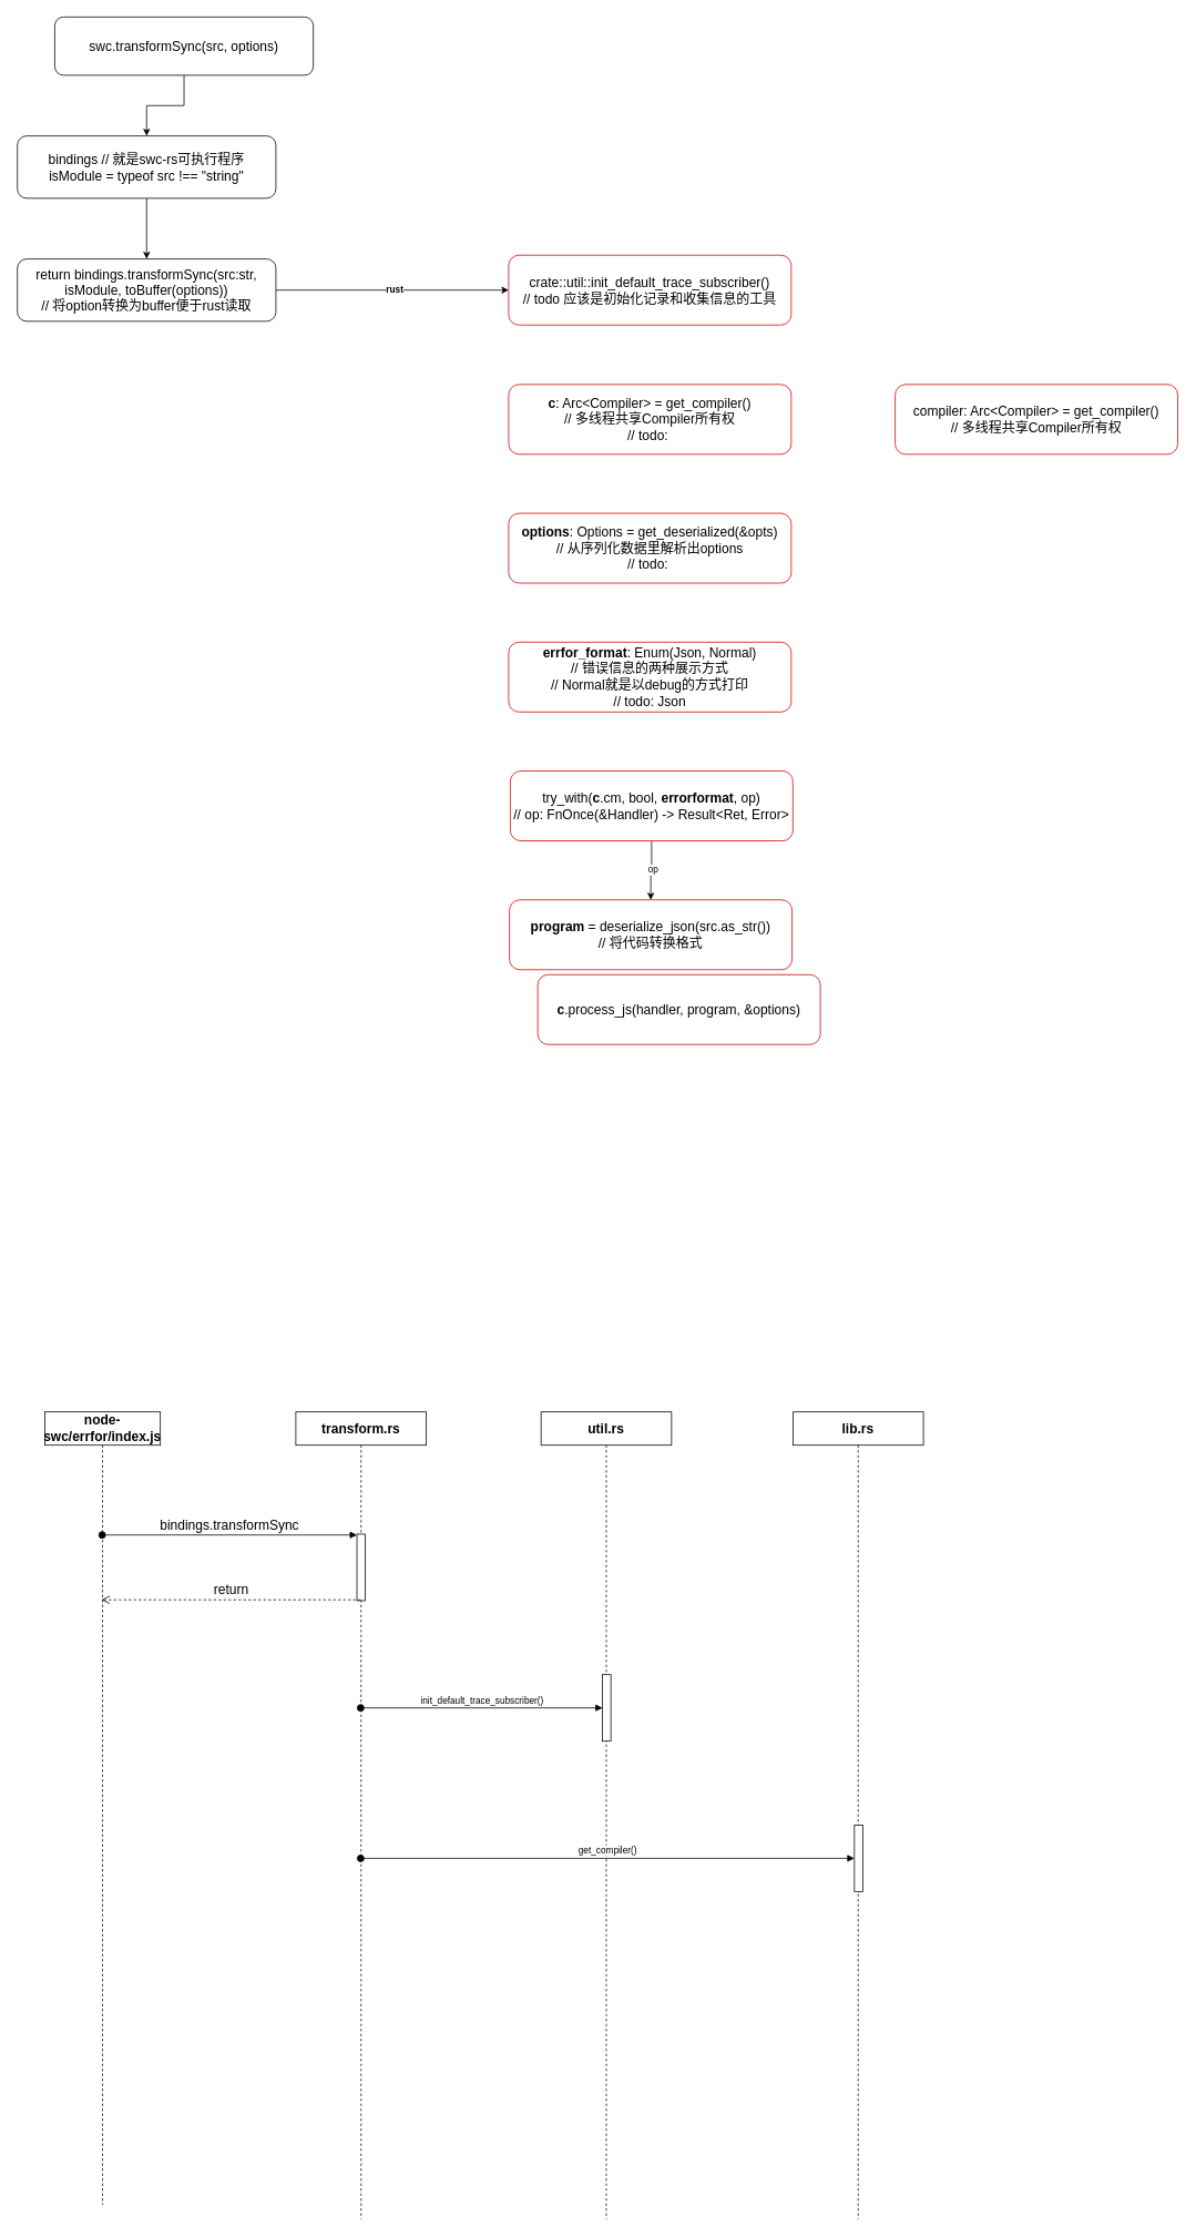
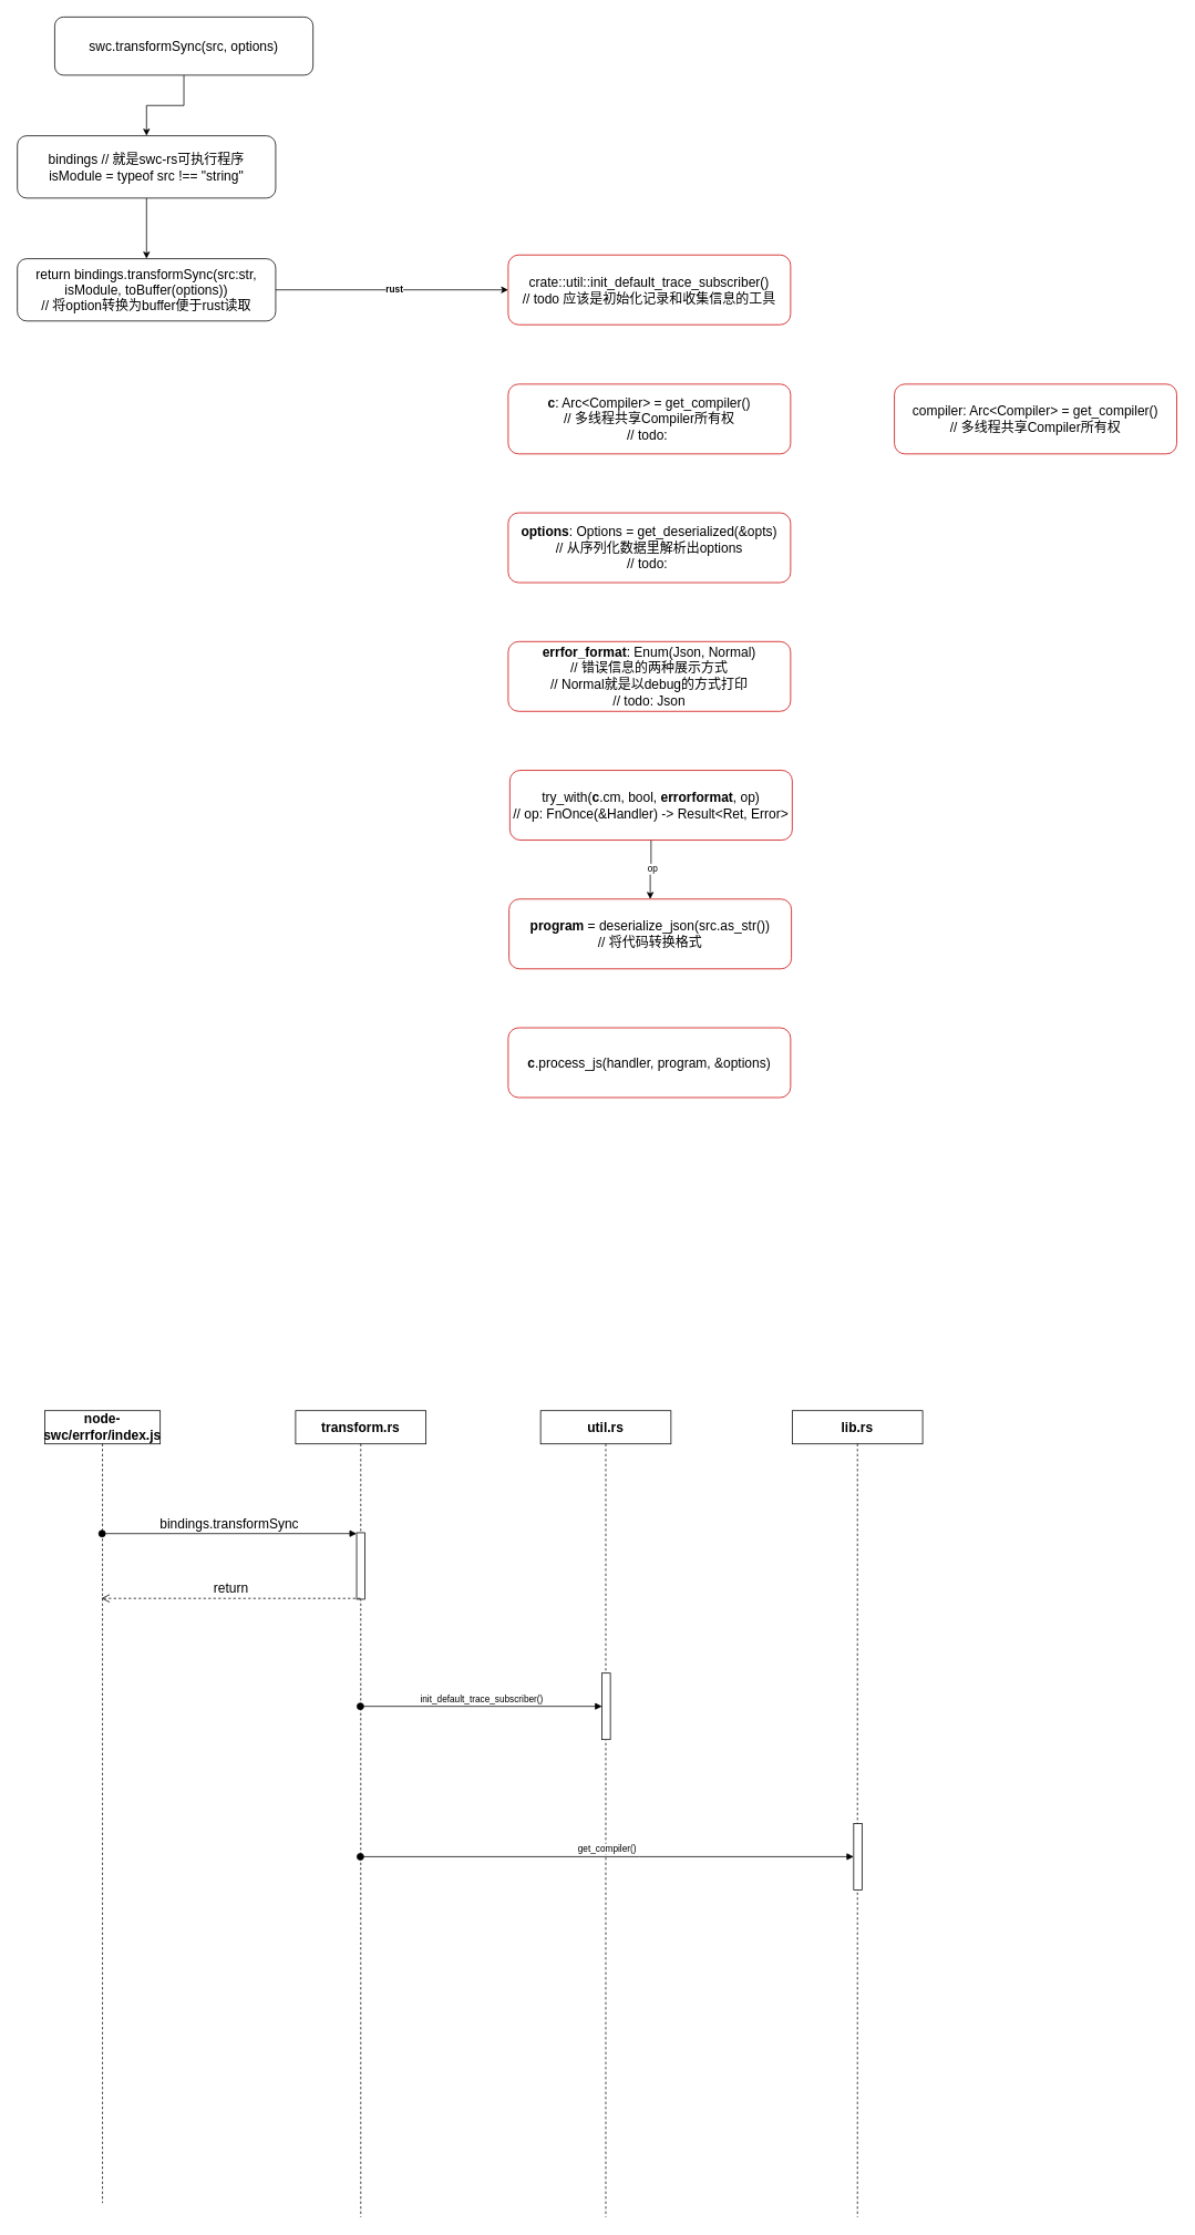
  <mxCell id="0" />
  <mxCell id="1" parent="0" />
  <mxCell id="2" style="edgeStyle=orthogonalEdgeStyle;rounded=0;orthogonalLoop=1;jettySize=auto;html=1;exitX=0.5;exitY=1;exitDx=0;exitDy=0;entryX=0.5;entryY=0;entryDx=0;entryDy=0;" edge="1" parent="1" source="3" target="5"><mxGeometry relative="1" as="geometry" /></mxCell>
  <mxCell id="3" value="&lt;font style=&quot;font-size: 16px;&quot;&gt;swc.transformSync(src, options)&lt;/font&gt;" style="rounded=1;whiteSpace=wrap;html=1;" parent="1" vertex="1"><mxGeometry x="65" y="20" width="311" height="70" as="geometry" /></mxCell>
  <mxCell id="4" style="edgeStyle=orthogonalEdgeStyle;rounded=0;orthogonalLoop=1;jettySize=auto;html=1;exitX=0.5;exitY=1;exitDx=0;exitDy=0;entryX=0.5;entryY=0;entryDx=0;entryDy=0;" edge="1" parent="1" source="5" target="8"><mxGeometry relative="1" as="geometry" /></mxCell>
  <mxCell id="5" value="&lt;font style=&quot;font-size: 16px;&quot;&gt;bindings // 就是swc-rs可执行程序&lt;br&gt;isModule = typeof src !== &quot;string&quot;&lt;br&gt;&lt;/font&gt;" style="rounded=1;whiteSpace=wrap;html=1;" vertex="1" parent="1"><mxGeometry x="20" y="163" width="311" height="75" as="geometry" /></mxCell>
  <mxCell id="6" style="edgeStyle=orthogonalEdgeStyle;rounded=0;orthogonalLoop=1;jettySize=auto;html=1;exitX=1;exitY=0.5;exitDx=0;exitDy=0;entryX=0;entryY=0.5;entryDx=0;entryDy=0;" edge="1" parent="1" source="8" target="9"><mxGeometry relative="1" as="geometry" /></mxCell>
  <mxCell id="7" value="rust" style="edgeLabel;html=1;align=center;verticalAlign=middle;resizable=0;points=[];fontStyle=1" vertex="1" connectable="0" parent="6"><mxGeometry x="0.015" y="-1" relative="1" as="geometry"><mxPoint y="-2" as="offset" /></mxGeometry></mxCell>
  <mxCell id="8" value="&lt;font style=&quot;font-size: 16px;&quot;&gt;return bindings.transformSync(src:str,&lt;br&gt;isModule, toBuffer(options))&lt;br&gt;// 将option转换为buffer便于rust读取&lt;br&gt;&lt;/font&gt;" style="rounded=1;whiteSpace=wrap;html=1;" vertex="1" parent="1"><mxGeometry x="20" y="311" width="311" height="75" as="geometry" /></mxCell>
  <mxCell id="9" value="&lt;font style=&quot;font-size: 16px;&quot;&gt;crate::util::init_default_trace_subscriber()&lt;br&gt;// todo 应该是初始化记录和收集信息的工具&lt;br&gt;&lt;/font&gt;" style="rounded=1;whiteSpace=wrap;html=1;strokeColor=#CC0000;" vertex="1" parent="1"><mxGeometry x="611" y="306.5" width="340" height="84" as="geometry" /></mxCell>
  <mxCell id="10" value="&lt;font style=&quot;font-size: 16px;&quot;&gt;&lt;b&gt;c&lt;/b&gt;: Arc&amp;lt;Compiler&amp;gt; = get_compiler()&lt;br&gt;// 多线程共享Compiler所有权&lt;br&gt;// todo:&amp;nbsp;&lt;br&gt;&lt;/font&gt;" style="rounded=1;whiteSpace=wrap;html=1;strokeColor=#CC0000;" vertex="1" parent="1"><mxGeometry x="611" y="462" width="340" height="84" as="geometry" /></mxCell>
  <mxCell id="11" value="&lt;font style=&quot;font-size: 16px;&quot;&gt;compiler: Arc&amp;lt;Compiler&amp;gt; = get_compiler()&lt;br&gt;// 多线程共享Compiler所有权&lt;br&gt;&lt;/font&gt;" style="rounded=1;whiteSpace=wrap;html=1;strokeColor=#CC0000;" vertex="1" parent="1"><mxGeometry x="1076" y="462" width="340" height="84" as="geometry" /></mxCell>
  <mxCell id="12" value="&lt;font style=&quot;font-size: 16px;&quot;&gt;&lt;b&gt;options&lt;/b&gt;: Options = get_deserialized(&amp;amp;opts)&lt;br&gt;// 从序列化数据里解析出options&lt;br&gt;// todo:&amp;nbsp;&lt;br&gt;&lt;/font&gt;" style="rounded=1;whiteSpace=wrap;html=1;strokeColor=#CC0000;" vertex="1" parent="1"><mxGeometry x="611" y="617" width="340" height="84" as="geometry" /></mxCell>
  <mxCell id="13" value="&lt;font style=&quot;font-size: 16px;&quot;&gt;&lt;b&gt;errfor_format&lt;/b&gt;: Enum(Json, Normal)&lt;br&gt;// 错误信息的两种展示方式&lt;br&gt;// Normal就是以debug的方式打印&lt;br&gt;// todo: Json&lt;br&gt;&lt;/font&gt;" style="rounded=1;whiteSpace=wrap;html=1;strokeColor=#CC0000;" vertex="1" parent="1"><mxGeometry x="611" y="772" width="340" height="84" as="geometry" /></mxCell>
  <mxCell id="14" style="edgeStyle=orthogonalEdgeStyle;rounded=0;orthogonalLoop=1;jettySize=auto;html=1;exitX=0.5;exitY=1;exitDx=0;exitDy=0;entryX=0.5;entryY=0;entryDx=0;entryDy=0;" edge="1" parent="1" source="16" target="17"><mxGeometry relative="1" as="geometry" /></mxCell>
  <mxCell id="15" value="op" style="edgeLabel;html=1;align=center;verticalAlign=middle;resizable=0;points=[];" vertex="1" connectable="0" parent="14"><mxGeometry x="-0.057" y="1" relative="1" as="geometry"><mxPoint as="offset" /></mxGeometry></mxCell>
  <mxCell id="16" value="&lt;font style=&quot;font-size: 16px;&quot;&gt;try_with(&lt;b&gt;c&lt;/b&gt;.cm, bool, &lt;b&gt;errorformat&lt;/b&gt;, op)&lt;br&gt;// op: FnOnce(&amp;amp;Handler) -&amp;gt; Result&amp;lt;Ret, Error&amp;gt;&lt;br&gt;&lt;/font&gt;" style="rounded=1;whiteSpace=wrap;html=1;strokeColor=#CC0000;" vertex="1" parent="1"><mxGeometry x="613" y="927" width="340" height="84" as="geometry" /></mxCell>
  <mxCell id="17" value="&lt;font style=&quot;font-size: 16px;&quot;&gt;&lt;b&gt;program&lt;/b&gt; = deserialize_json(src.as_str())&lt;br&gt;// 将代码转换格式&lt;br&gt;&lt;/font&gt;" style="rounded=1;whiteSpace=wrap;html=1;strokeColor=#CC0000;" vertex="1" parent="1"><mxGeometry x="612" y="1082" width="340" height="84" as="geometry" /></mxCell>
- <mxCell id="18" value="&lt;font style=&quot;font-size: 16px;&quot;&gt;&lt;b&gt;c&lt;/b&gt;.process_js(handler, program, &amp;amp;options)&lt;br&gt;&lt;/font&gt;" style="rounded=1;whiteSpace=wrap;html=1;strokeColor=#CC0000;" vertex="1" parent="1"><mxGeometry x="646" y="1172" width="340" height="84" as="geometry" /></mxCell>
+ <mxCell id="18" value="&lt;font style=&quot;font-size: 16px;&quot;&gt;&lt;b&gt;c&lt;/b&gt;.process_js(handler, program, &amp;amp;options)&lt;br&gt;&lt;/font&gt;" style="rounded=1;whiteSpace=wrap;html=1;strokeColor=#CC0000;" vertex="1" parent="1"><mxGeometry x="611" y="1237" width="340" height="84" as="geometry" /></mxCell>
  <mxCell id="19" value="&lt;b style=&quot;border-color: var(--border-color);&quot;&gt;&lt;font style=&quot;border-color: var(--border-color); font-size: 16px;&quot;&gt;node-swc/errfor/index.js&lt;/font&gt;&lt;/b&gt;" style="shape=umlLifeline;perimeter=lifelinePerimeter;whiteSpace=wrap;html=1;container=1;dropTarget=0;collapsible=0;recursiveResize=0;outlineConnect=0;portConstraint=eastwest;newEdgeStyle={&quot;edgeStyle&quot;:&quot;elbowEdgeStyle&quot;,&quot;elbow&quot;:&quot;vertical&quot;,&quot;curved&quot;:0,&quot;rounded&quot;:0};" vertex="1" parent="1"><mxGeometry x="53" y="1698" width="139" height="954" as="geometry" /></mxCell>
  <mxCell id="20" value="&lt;b&gt;&lt;font style=&quot;font-size: 16px;&quot;&gt;transform.rs&lt;/font&gt;&lt;/b&gt;" style="shape=umlLifeline;perimeter=lifelinePerimeter;whiteSpace=wrap;html=1;container=1;dropTarget=0;collapsible=0;recursiveResize=0;outlineConnect=0;portConstraint=eastwest;newEdgeStyle={&quot;edgeStyle&quot;:&quot;elbowEdgeStyle&quot;,&quot;elbow&quot;:&quot;vertical&quot;,&quot;curved&quot;:0,&quot;rounded&quot;:0};" vertex="1" parent="1"><mxGeometry x="355" y="1698" width="157" height="971" as="geometry" /></mxCell>
  <mxCell id="21" value="" style="html=1;points=[];perimeter=orthogonalPerimeter;outlineConnect=0;targetShapes=umlLifeline;portConstraint=eastwest;newEdgeStyle={&quot;edgeStyle&quot;:&quot;elbowEdgeStyle&quot;,&quot;elbow&quot;:&quot;vertical&quot;,&quot;curved&quot;:0,&quot;rounded&quot;:0};" vertex="1" parent="20"><mxGeometry x="73.5" y="147" width="10" height="80" as="geometry" /></mxCell>
  <mxCell id="22" value="&lt;font style=&quot;font-size: 16px;&quot;&gt;bindings.transformSync&lt;/font&gt;" style="html=1;verticalAlign=bottom;startArrow=oval;endArrow=block;startSize=8;edgeStyle=elbowEdgeStyle;elbow=vertical;curved=0;rounded=0;" edge="1" target="21" parent="1" source="19"><mxGeometry relative="1" as="geometry"><mxPoint x="419" y="1843" as="sourcePoint" /><Array as="points"><mxPoint x="339" y="1846" /></Array></mxGeometry></mxCell>
  <mxCell id="23" value="&lt;font style=&quot;font-size: 16px;&quot;&gt;return&lt;/font&gt;" style="html=1;verticalAlign=bottom;endArrow=open;dashed=1;endSize=8;edgeStyle=elbowEdgeStyle;elbow=vertical;curved=0;rounded=0;" edge="1" source="20" parent="1"><mxGeometry relative="1" as="geometry"><mxPoint x="121" y="1924" as="targetPoint" /><mxPoint x="478" y="1924" as="sourcePoint" /></mxGeometry></mxCell>
  <mxCell id="24" value="&lt;b&gt;&lt;font style=&quot;font-size: 16px;&quot;&gt;util.rs&lt;/font&gt;&lt;/b&gt;" style="shape=umlLifeline;perimeter=lifelinePerimeter;whiteSpace=wrap;html=1;container=1;dropTarget=0;collapsible=0;recursiveResize=0;outlineConnect=0;portConstraint=eastwest;newEdgeStyle={&quot;edgeStyle&quot;:&quot;elbowEdgeStyle&quot;,&quot;elbow&quot;:&quot;vertical&quot;,&quot;curved&quot;:0,&quot;rounded&quot;:0};" vertex="1" parent="1"><mxGeometry x="650" y="1698" width="157" height="971" as="geometry" /></mxCell>
  <mxCell id="25" value="" style="html=1;points=[];perimeter=orthogonalPerimeter;outlineConnect=0;targetShapes=umlLifeline;portConstraint=eastwest;newEdgeStyle={&quot;edgeStyle&quot;:&quot;elbowEdgeStyle&quot;,&quot;elbow&quot;:&quot;vertical&quot;,&quot;curved&quot;:0,&quot;rounded&quot;:0};" vertex="1" parent="24"><mxGeometry x="74" y="316" width="10" height="80" as="geometry" /></mxCell>
  <mxCell id="26" value="&lt;b&gt;&lt;font style=&quot;font-size: 16px;&quot;&gt;lib.rs&lt;/font&gt;&lt;/b&gt;" style="shape=umlLifeline;perimeter=lifelinePerimeter;whiteSpace=wrap;html=1;container=1;dropTarget=0;collapsible=0;recursiveResize=0;outlineConnect=0;portConstraint=eastwest;newEdgeStyle={&quot;edgeStyle&quot;:&quot;elbowEdgeStyle&quot;,&quot;elbow&quot;:&quot;vertical&quot;,&quot;curved&quot;:0,&quot;rounded&quot;:0};" vertex="1" parent="1"><mxGeometry x="953" y="1698" width="157" height="971" as="geometry" /></mxCell>
  <mxCell id="27" value="" style="html=1;points=[];perimeter=orthogonalPerimeter;outlineConnect=0;targetShapes=umlLifeline;portConstraint=eastwest;newEdgeStyle={&quot;edgeStyle&quot;:&quot;elbowEdgeStyle&quot;,&quot;elbow&quot;:&quot;vertical&quot;,&quot;curved&quot;:0,&quot;rounded&quot;:0};" vertex="1" parent="26"><mxGeometry x="74" y="497" width="10" height="80" as="geometry" /></mxCell>
  <mxCell id="28" value="init_default_trace_subscriber()" style="html=1;verticalAlign=bottom;startArrow=oval;endArrow=block;startSize=8;edgeStyle=elbowEdgeStyle;elbow=vertical;curved=0;rounded=0;" edge="1" target="25" parent="1" source="20"><mxGeometry relative="1" as="geometry"><mxPoint x="410.004" y="2013.471" as="sourcePoint" /><mxPoint x="719.18" y="2013.471" as="targetPoint" /></mxGeometry></mxCell>
  <mxCell id="29" value="get_compiler()" style="html=1;verticalAlign=bottom;startArrow=oval;endArrow=block;startSize=8;edgeStyle=elbowEdgeStyle;elbow=vertical;curved=0;rounded=0;" edge="1" target="27" parent="1" source="20"><mxGeometry relative="1" as="geometry"><mxPoint x="967" y="2195" as="sourcePoint" /><mxPoint as="offset" /></mxGeometry></mxCell>
